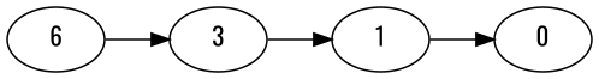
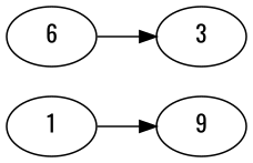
  digraph {
    fontname=Oswald
    rankdir=LR
    node [fontname=Oswald]
    edge [fontname=Oswald input_num=0 output_num=0]
    1
-   0
+   0 [label=9]
    n3 [label=6]
    3
    1 -> 0
    n3 -> 3
-   3 -> 1
  }
